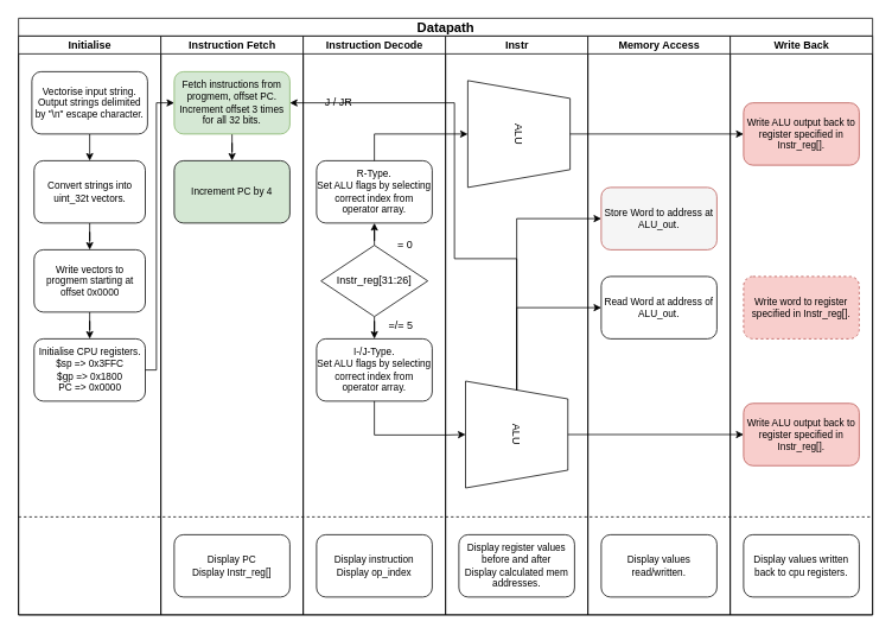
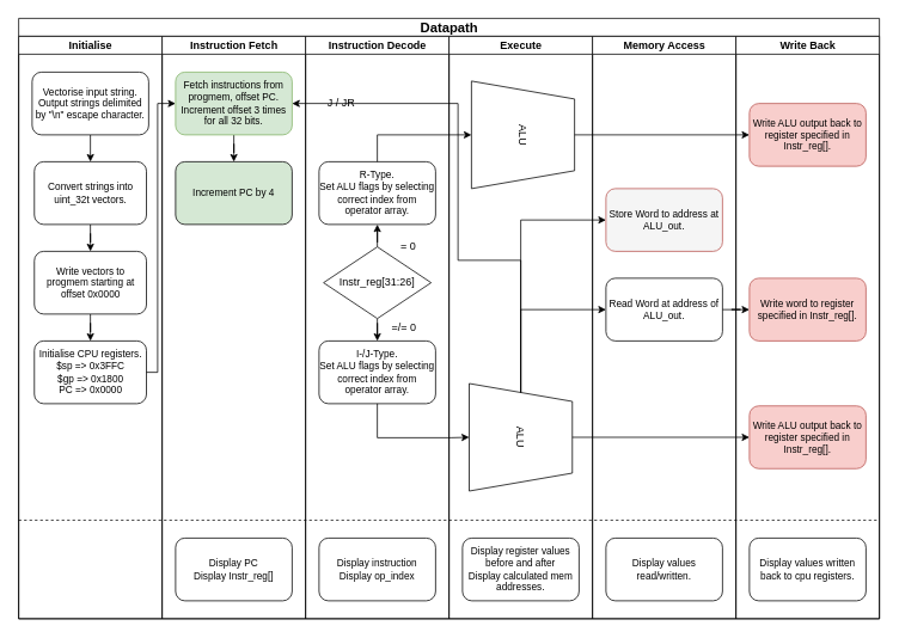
  <mxCell id="0" />
  <mxCell id="1" parent="0" />
  <mxCell id="2" value="&lt;font style=&quot;font-size: 15px;&quot; face=&quot;Helvetica&quot;&gt;Datapath&lt;/font&gt;" style="swimlane;html=1;childLayout=stackLayout;startSize=20;rounded=0;shadow=0;labelBackgroundColor=none;strokeWidth=1;fontFamily=Verdana;fontSize=8;align=center;" parent="1" vertex="1"><mxGeometry x="20" y="20" width="960" height="670" as="geometry" /></mxCell>
  <mxCell id="3" value="Initialise" style="swimlane;html=1;startSize=20;" parent="2" vertex="1"><mxGeometry y="20" width="160" height="650" as="geometry" /></mxCell>
  <mxCell id="4" style="edgeStyle=orthogonalEdgeStyle;rounded=0;orthogonalLoop=1;jettySize=auto;html=1;exitX=0.5;exitY=1;exitDx=0;exitDy=0;entryX=0.5;entryY=0;entryDx=0;entryDy=0;" edge="1" parent="3" source="5" target="7"><mxGeometry relative="1" as="geometry" /></mxCell>
  <mxCell id="5" value="&lt;div style=&quot;font-size: 11px;&quot;&gt;&lt;font style=&quot;font-size: 11px;&quot; face=&quot;Helvetica&quot;&gt;Vectorise input string.&lt;/font&gt;&lt;/div&gt;&lt;div style=&quot;font-size: 11px;&quot;&gt;&lt;font style=&quot;font-size: 11px;&quot; face=&quot;Helvetica&quot;&gt;Output strings delimited&lt;/font&gt;&lt;/div&gt;&lt;div style=&quot;font-size: 11px;&quot;&gt;&lt;font style=&quot;font-size: 11px;&quot; face=&quot;Helvetica&quot;&gt;&lt;font style=&quot;font-size: 11px;&quot;&gt;by &quot;\n&quot; escape character.&lt;/font&gt;&lt;/font&gt;&lt;font style=&quot;font-size: 11px;&quot; face=&quot;Helvetica&quot;&gt;&lt;br&gt;&lt;/font&gt;&lt;/div&gt;" style="rounded=1;whiteSpace=wrap;html=1;shadow=0;labelBackgroundColor=none;strokeWidth=1;fontFamily=Verdana;fontSize=8;align=center;" parent="3" vertex="1"><mxGeometry x="15" y="40" width="130" height="70" as="geometry" /></mxCell>
  <mxCell id="6" style="edgeStyle=orthogonalEdgeStyle;rounded=0;orthogonalLoop=1;jettySize=auto;html=1;entryX=0.5;entryY=0;entryDx=0;entryDy=0;" edge="1" parent="3" source="7" target="9"><mxGeometry relative="1" as="geometry" /></mxCell>
  <mxCell id="7" value="&lt;div style=&quot;font-size: 11px;&quot;&gt;&lt;font style=&quot;font-size: 11px;&quot; face=&quot;Helvetica&quot;&gt;Convert strings into uint_32t vectors.&lt;br&gt;&lt;/font&gt;&lt;/div&gt;" style="rounded=1;whiteSpace=wrap;html=1;shadow=0;labelBackgroundColor=none;strokeWidth=1;fontFamily=Verdana;fontSize=8;align=center;" vertex="1" parent="3"><mxGeometry x="17.5" y="140" width="125" height="70" as="geometry" /></mxCell>
  <mxCell id="8" style="edgeStyle=orthogonalEdgeStyle;rounded=0;orthogonalLoop=1;jettySize=auto;html=1;entryX=0.5;entryY=0;entryDx=0;entryDy=0;" edge="1" parent="3" source="9" target="10"><mxGeometry relative="1" as="geometry" /></mxCell>
  <mxCell id="9" value="&lt;div style=&quot;font-size: 11px;&quot;&gt;&lt;font style=&quot;font-size: 11px;&quot; face=&quot;Helvetica&quot;&gt;Write vectors to progmem starting at offset 0x0000&lt;br&gt;&lt;/font&gt;&lt;/div&gt;" style="rounded=1;whiteSpace=wrap;html=1;shadow=0;labelBackgroundColor=none;strokeWidth=1;fontFamily=Verdana;fontSize=8;align=center;" vertex="1" parent="3"><mxGeometry x="17.5" y="240" width="125" height="70" as="geometry" /></mxCell>
  <mxCell id="10" value="&lt;div style=&quot;font-size: 11px;&quot;&gt;&lt;font style=&quot;font-size: 11px;&quot; face=&quot;Helvetica&quot;&gt;Initialise CPU registers.&lt;/font&gt;&lt;/div&gt;&lt;div style=&quot;font-size: 11px;&quot;&gt;&lt;font style=&quot;font-size: 11px;&quot; face=&quot;Helvetica&quot;&gt;$sp =&amp;gt; 0x3FFC&lt;/font&gt;&lt;/div&gt;&lt;div style=&quot;font-size: 11px;&quot;&gt;&lt;font style=&quot;font-size: 11px;&quot; face=&quot;Helvetica&quot;&gt;$gp =&amp;gt; 0x1800&lt;/font&gt;&lt;/div&gt;&lt;div style=&quot;font-size: 11px;&quot;&gt;&lt;font style=&quot;font-size: 11px;&quot; face=&quot;Helvetica&quot;&gt;PC =&amp;gt; 0x0000&lt;br&gt;&lt;/font&gt;&lt;/div&gt;" style="rounded=1;whiteSpace=wrap;html=1;shadow=0;labelBackgroundColor=none;strokeWidth=1;fontFamily=Verdana;fontSize=8;align=center;" vertex="1" parent="3"><mxGeometry x="17.5" y="340" width="125" height="70" as="geometry" /></mxCell>
  <mxCell id="11" value="Instruction Fetch" style="swimlane;html=1;startSize=20;" parent="2" vertex="1"><mxGeometry x="160" y="20" width="160" height="650" as="geometry" /></mxCell>
  <mxCell id="12" style="edgeStyle=orthogonalEdgeStyle;rounded=0;orthogonalLoop=1;jettySize=auto;html=1;entryX=0.5;entryY=0;entryDx=0;entryDy=0;" edge="1" parent="11" source="13" target="14"><mxGeometry relative="1" as="geometry" /></mxCell>
  <mxCell id="13" value="&lt;div style=&quot;font-size: 11px;&quot;&gt;&lt;font style=&quot;font-size: 11px;&quot; face=&quot;Helvetica&quot;&gt;Fetch instructions from progmem, offset PC.&lt;/font&gt;&lt;/div&gt;&lt;div style=&quot;font-size: 11px;&quot;&gt;&lt;font style=&quot;font-size: 11px;&quot; face=&quot;Helvetica&quot;&gt;Increment offset 3 times for all 32 bits.&lt;br&gt;&lt;/font&gt;&lt;/div&gt;" style="rounded=1;whiteSpace=wrap;html=1;shadow=0;labelBackgroundColor=none;strokeWidth=1;fontFamily=Verdana;fontSize=8;align=center;fillColor=#d5e8d4;strokeColor=#82b366;" vertex="1" parent="11"><mxGeometry x="15" y="40" width="130" height="70" as="geometry" /></mxCell>
  <mxCell id="14" value="&lt;div style=&quot;font-size: 11px;&quot;&gt;&lt;font style=&quot;font-size: 11px;&quot; face=&quot;Helvetica&quot;&gt;Increment PC by 4&lt;br&gt;&lt;/font&gt;&lt;/div&gt;" style="rounded=1;whiteSpace=wrap;html=1;shadow=0;labelBackgroundColor=none;strokeWidth=1;fontFamily=Verdana;fontSize=8;align=center;fillColor=#d5e8d4;" vertex="1" parent="11"><mxGeometry x="15" y="140" width="130" height="70" as="geometry" /></mxCell>
  <mxCell id="15" value="&lt;div style=&quot;font-size: 11px;&quot;&gt;&lt;font style=&quot;font-size: 11px;&quot; face=&quot;Helvetica&quot;&gt;Display PC&lt;br&gt;&lt;/font&gt;&lt;/div&gt;&lt;div style=&quot;font-size: 11px;&quot;&gt;&lt;font style=&quot;font-size: 11px;&quot; face=&quot;Helvetica&quot;&gt;Display Instr_reg[]&lt;br&gt;&lt;/font&gt;&lt;/div&gt;" style="rounded=1;whiteSpace=wrap;html=1;shadow=0;labelBackgroundColor=none;strokeWidth=1;fontFamily=Verdana;fontSize=8;align=center;" vertex="1" parent="11"><mxGeometry x="15" y="560" width="130" height="70" as="geometry" /></mxCell>
  <mxCell id="16" value="Instruction Decode" style="swimlane;html=1;startSize=20;" parent="2" vertex="1"><mxGeometry x="320" y="20" width="160" height="650" as="geometry" /></mxCell>
  <mxCell id="17" style="edgeStyle=orthogonalEdgeStyle;rounded=0;orthogonalLoop=1;jettySize=auto;html=1;" edge="1" parent="16" source="19" target="20"><mxGeometry relative="1" as="geometry" /></mxCell>
  <mxCell id="18" style="edgeStyle=orthogonalEdgeStyle;rounded=0;orthogonalLoop=1;jettySize=auto;html=1;" edge="1" parent="16" source="19" target="21"><mxGeometry relative="1" as="geometry" /></mxCell>
  <mxCell id="19" value="Instr_reg[31:26]" style="rhombus;whiteSpace=wrap;html=1;" vertex="1" parent="16"><mxGeometry x="20" y="235" width="120" height="80" as="geometry" /></mxCell>
  <mxCell id="20" value="&lt;div style=&quot;font-size: 11px;&quot;&gt;&lt;font style=&quot;font-size: 11px;&quot; face=&quot;Helvetica&quot;&gt;R-Type.&lt;/font&gt;&lt;/div&gt;&lt;div style=&quot;font-size: 11px;&quot;&gt;&lt;font style=&quot;font-size: 11px;&quot; face=&quot;Helvetica&quot;&gt;Set ALU flags by selecting correct index from operator array.&lt;br&gt;&lt;/font&gt;&lt;/div&gt;" style="rounded=1;whiteSpace=wrap;html=1;shadow=0;labelBackgroundColor=none;strokeWidth=1;fontFamily=Verdana;fontSize=8;align=center;" vertex="1" parent="16"><mxGeometry x="15" y="140" width="130" height="70" as="geometry" /></mxCell>
  <mxCell id="21" value="&lt;div style=&quot;font-size: 11px;&quot;&gt;&lt;font style=&quot;font-size: 11px;&quot; face=&quot;Helvetica&quot;&gt;I-/J-Type.&lt;/font&gt;&lt;/div&gt;&lt;div style=&quot;font-size: 11px;&quot;&gt;&lt;font style=&quot;font-size: 11px;&quot; face=&quot;Helvetica&quot;&gt;Set ALU flags by selecting correct index from operator array.&lt;br&gt;&lt;/font&gt;&lt;/div&gt;" style="rounded=1;whiteSpace=wrap;html=1;shadow=0;labelBackgroundColor=none;strokeWidth=1;fontFamily=Verdana;fontSize=8;align=center;" vertex="1" parent="16"><mxGeometry x="15" y="340" width="130" height="70" as="geometry" /></mxCell>
  <mxCell id="22" value="&lt;div style=&quot;font-size: 11px;&quot;&gt;&lt;font style=&quot;font-size: 11px;&quot; face=&quot;Helvetica&quot;&gt;Display instruction&lt;br&gt;&lt;/font&gt;&lt;/div&gt;&lt;div style=&quot;font-size: 11px;&quot;&gt;&lt;font style=&quot;font-size: 11px;&quot; face=&quot;Helvetica&quot;&gt;Display op_index&lt;br&gt;&lt;/font&gt;&lt;/div&gt;" style="rounded=1;whiteSpace=wrap;html=1;shadow=0;labelBackgroundColor=none;strokeWidth=1;fontFamily=Verdana;fontSize=8;align=center;" vertex="1" parent="16"><mxGeometry x="15" y="560" width="130" height="70" as="geometry" /></mxCell>
- <mxCell id="23" value="=/= 5" style="text;html=1;strokeColor=none;fillColor=none;align=center;verticalAlign=middle;whiteSpace=wrap;rounded=0;" vertex="1" parent="16"><mxGeometry x="80" y="310" width="60" height="30" as="geometry" /></mxCell>
+ <mxCell id="23" value="=/= 0" style="text;html=1;strokeColor=none;fillColor=none;align=center;verticalAlign=middle;whiteSpace=wrap;rounded=0;" vertex="1" parent="16"><mxGeometry x="80" y="310" width="60" height="30" as="geometry" /></mxCell>
  <mxCell id="24" value="= 0" style="text;html=1;strokeColor=none;fillColor=none;align=center;verticalAlign=middle;whiteSpace=wrap;rounded=0;" vertex="1" parent="16"><mxGeometry x="85" y="220" width="60" height="30" as="geometry" /></mxCell>
  <mxCell id="25" value="J / JR" style="text;html=1;strokeColor=none;fillColor=none;align=center;verticalAlign=middle;whiteSpace=wrap;rounded=0;" vertex="1" parent="16"><mxGeometry x="10" y="60" width="60" height="30" as="geometry" /></mxCell>
- <mxCell id="26" value="Instr" style="swimlane;html=1;startSize=20;" parent="2" vertex="1"><mxGeometry x="480" y="20" width="160" height="650" as="geometry" /></mxCell>
+ <mxCell id="26" value="Execute" style="swimlane;html=1;startSize=20;" parent="2" vertex="1"><mxGeometry x="480" y="20" width="160" height="650" as="geometry" /></mxCell>
  <mxCell id="27" value="ALU" style="shape=trapezoid;perimeter=trapezoidPerimeter;whiteSpace=wrap;html=1;fixedSize=1;rotation=90;" vertex="1" parent="26"><mxGeometry x="22.5" y="52.5" width="120" height="115" as="geometry" /></mxCell>
  <mxCell id="28" value="ALU" style="shape=trapezoid;perimeter=trapezoidPerimeter;whiteSpace=wrap;html=1;fixedSize=1;rotation=90;" vertex="1" parent="26"><mxGeometry x="20" y="390" width="120" height="115" as="geometry" /></mxCell>
  <mxCell id="29" value="&lt;div style=&quot;font-size: 11px;&quot;&gt;&lt;font style=&quot;font-size: 11px;&quot; face=&quot;Helvetica&quot;&gt;Display register values before and after&lt;/font&gt;&lt;/div&gt;&lt;div style=&quot;font-size: 11px;&quot;&gt;&lt;font style=&quot;font-size: 11px;&quot; face=&quot;Helvetica&quot;&gt;Display calculated mem addresses.&lt;br&gt;&lt;/font&gt;&lt;/div&gt;" style="rounded=1;whiteSpace=wrap;html=1;shadow=0;labelBackgroundColor=none;strokeWidth=1;fontFamily=Verdana;fontSize=8;align=center;" vertex="1" parent="26"><mxGeometry x="15" y="560" width="130" height="70" as="geometry" /></mxCell>
  <mxCell id="30" value="Memory Access" style="swimlane;html=1;startSize=20;" parent="2" vertex="1"><mxGeometry x="640" y="20" width="160" height="650" as="geometry" /></mxCell>
  <mxCell id="31" value="&lt;div style=&quot;font-size: 11px;&quot;&gt;&lt;font style=&quot;font-size: 11px;&quot; face=&quot;Helvetica&quot;&gt;Store Word to address at ALU_out.&lt;br&gt;&lt;/font&gt;&lt;/div&gt;" style="rounded=1;whiteSpace=wrap;html=1;shadow=0;labelBackgroundColor=none;strokeWidth=1;fontFamily=Verdana;fontSize=8;align=center;fillColor=#f5f5f5;strokeColor=#b85450;" vertex="1" parent="30"><mxGeometry x="15" y="170" width="130" height="70" as="geometry" /></mxCell>
  <mxCell id="32" value="&lt;div style=&quot;font-size: 11px;&quot;&gt;&lt;font style=&quot;font-size: 11px;&quot; face=&quot;Helvetica&quot;&gt;Read Word at address of ALU_out.&lt;br&gt;&lt;/font&gt;&lt;/div&gt;" style="rounded=1;whiteSpace=wrap;html=1;shadow=0;labelBackgroundColor=none;strokeWidth=1;fontFamily=Verdana;fontSize=8;align=center;" vertex="1" parent="30"><mxGeometry x="15" y="270" width="130" height="70" as="geometry" /></mxCell>
  <mxCell id="33" value="&lt;div style=&quot;font-size: 11px;&quot;&gt;&lt;font style=&quot;font-size: 11px;&quot; face=&quot;Helvetica&quot;&gt;Display values read/written.&lt;br&gt;&lt;/font&gt;&lt;/div&gt;" style="rounded=1;whiteSpace=wrap;html=1;shadow=0;labelBackgroundColor=none;strokeWidth=1;fontFamily=Verdana;fontSize=8;align=center;" vertex="1" parent="30"><mxGeometry x="15" y="560" width="130" height="70" as="geometry" /></mxCell>
  <mxCell id="34" value="Write Back" style="swimlane;html=1;startSize=20;" parent="2" vertex="1"><mxGeometry x="800" y="20" width="160" height="650" as="geometry" /></mxCell>
  <mxCell id="35" value="&lt;div style=&quot;font-size: 11px;&quot;&gt;&lt;font style=&quot;font-size: 11px;&quot; face=&quot;Helvetica&quot;&gt;Write ALU output back to&lt;/font&gt;&lt;/div&gt;&lt;div style=&quot;font-size: 11px;&quot;&gt;&lt;font style=&quot;font-size: 11px;&quot; face=&quot;Helvetica&quot;&gt;register specified in Instr_reg[].&lt;br&gt;&lt;/font&gt;&lt;/div&gt;" style="rounded=1;whiteSpace=wrap;html=1;shadow=0;labelBackgroundColor=none;strokeWidth=1;fontFamily=Verdana;fontSize=8;align=center;fillColor=#f8cecc;strokeColor=#b85450;" vertex="1" parent="34"><mxGeometry x="15" y="75" width="130" height="70" as="geometry" /></mxCell>
- <mxCell id="36" value="&lt;div style=&quot;font-size: 11px;&quot;&gt;&lt;font style=&quot;font-size: 11px;&quot; face=&quot;Helvetica&quot;&gt;Write word to register specified in Instr_reg[].&lt;br&gt;&lt;/font&gt;&lt;/div&gt;" style="rounded=1;whiteSpace=wrap;html=1;shadow=0;labelBackgroundColor=none;strokeWidth=1;fontFamily=Verdana;fontSize=8;align=center;fillColor=#f8cecc;strokeColor=#b85450;dashed=1;" vertex="1" parent="34"><mxGeometry x="15" y="270" width="130" height="70" as="geometry" /></mxCell>
+ <mxCell id="36" value="&lt;div style=&quot;font-size: 11px;&quot;&gt;&lt;font style=&quot;font-size: 11px;&quot; face=&quot;Helvetica&quot;&gt;Write word to register specified in Instr_reg[].&lt;br&gt;&lt;/font&gt;&lt;/div&gt;" style="rounded=1;whiteSpace=wrap;html=1;shadow=0;labelBackgroundColor=none;strokeWidth=1;fontFamily=Verdana;fontSize=8;align=center;fillColor=#f8cecc;strokeColor=#b85450;" vertex="1" parent="34"><mxGeometry x="15" y="270" width="130" height="70" as="geometry" /></mxCell>
  <mxCell id="37" value="&lt;div style=&quot;font-size: 11px;&quot;&gt;&lt;font style=&quot;font-size: 11px;&quot; face=&quot;Helvetica&quot;&gt;Write ALU output back to&lt;/font&gt;&lt;/div&gt;&lt;div style=&quot;font-size: 11px;&quot;&gt;&lt;font style=&quot;font-size: 11px;&quot; face=&quot;Helvetica&quot;&gt;register specified in Instr_reg[].&lt;br&gt;&lt;/font&gt;&lt;/div&gt;" style="rounded=1;whiteSpace=wrap;html=1;shadow=0;labelBackgroundColor=none;strokeWidth=1;fontFamily=Verdana;fontSize=8;align=center;fillColor=#f8cecc;strokeColor=#b85450;" vertex="1" parent="34"><mxGeometry x="15" y="412.5" width="130" height="70" as="geometry" /></mxCell>
  <mxCell id="38" value="&lt;div style=&quot;font-size: 11px;&quot;&gt;&lt;font style=&quot;font-size: 11px;&quot; face=&quot;Helvetica&quot;&gt;Display values written back to cpu registers.&lt;br&gt;&lt;/font&gt;&lt;/div&gt;" style="rounded=1;whiteSpace=wrap;html=1;shadow=0;labelBackgroundColor=none;strokeWidth=1;fontFamily=Verdana;fontSize=8;align=center;" vertex="1" parent="34"><mxGeometry x="15" y="560" width="130" height="70" as="geometry" /></mxCell>
  <mxCell id="39" style="edgeStyle=orthogonalEdgeStyle;rounded=0;orthogonalLoop=1;jettySize=auto;html=1;entryX=0;entryY=0.5;entryDx=0;entryDy=0;" edge="1" parent="2" source="10" target="13"><mxGeometry relative="1" as="geometry"><Array as="points"><mxPoint x="155" y="395" /><mxPoint x="155" y="95" /></Array></mxGeometry></mxCell>
  <mxCell id="40" style="edgeStyle=orthogonalEdgeStyle;rounded=0;orthogonalLoop=1;jettySize=auto;html=1;" edge="1" parent="2" source="27" target="35"><mxGeometry relative="1" as="geometry" /></mxCell>
  <mxCell id="41" style="edgeStyle=orthogonalEdgeStyle;rounded=0;orthogonalLoop=1;jettySize=auto;html=1;" edge="1" parent="2" source="20" target="27"><mxGeometry relative="1" as="geometry"><Array as="points"><mxPoint x="400" y="130" /></Array></mxGeometry></mxCell>
  <mxCell id="42" style="edgeStyle=orthogonalEdgeStyle;rounded=0;orthogonalLoop=1;jettySize=auto;html=1;entryX=0.5;entryY=1;entryDx=0;entryDy=0;" edge="1" parent="2" source="21" target="28"><mxGeometry relative="1" as="geometry"><Array as="points"><mxPoint x="400" y="468" /><mxPoint x="482" y="468" /></Array></mxGeometry></mxCell>
  <mxCell id="43" style="edgeStyle=orthogonalEdgeStyle;rounded=0;orthogonalLoop=1;jettySize=auto;html=1;entryX=0;entryY=0.5;entryDx=0;entryDy=0;" edge="1" parent="2" source="28" target="31"><mxGeometry relative="1" as="geometry"><Array as="points"><mxPoint x="560" y="225" /></Array></mxGeometry></mxCell>
  <mxCell id="44" style="edgeStyle=orthogonalEdgeStyle;rounded=0;orthogonalLoop=1;jettySize=auto;html=1;entryX=0;entryY=0.5;entryDx=0;entryDy=0;" edge="1" parent="2" source="28" target="32"><mxGeometry relative="1" as="geometry"><Array as="points"><mxPoint x="560" y="325" /></Array></mxGeometry></mxCell>
+ <mxCell id="45" style="edgeStyle=orthogonalEdgeStyle;rounded=0;orthogonalLoop=1;jettySize=auto;html=1;" edge="1" parent="2" source="32" target="36"><mxGeometry relative="1" as="geometry" /></mxCell>
  <mxCell id="46" style="edgeStyle=orthogonalEdgeStyle;rounded=0;orthogonalLoop=1;jettySize=auto;html=1;entryX=1;entryY=0.5;entryDx=0;entryDy=0;" edge="1" parent="2" source="28" target="13"><mxGeometry relative="1" as="geometry"><Array as="points"><mxPoint x="560" y="270" /><mxPoint x="490" y="270" /><mxPoint x="490" y="95" /></Array></mxGeometry></mxCell>
  <mxCell id="47" style="edgeStyle=orthogonalEdgeStyle;rounded=0;orthogonalLoop=1;jettySize=auto;html=1;" edge="1" parent="2" source="28" target="37"><mxGeometry relative="1" as="geometry" /></mxCell>
  <mxCell id="48" value="" style="endArrow=none;dashed=1;html=1;rounded=0;" edge="1" parent="1"><mxGeometry width="50" height="50" relative="1" as="geometry"><mxPoint x="20" y="580" as="sourcePoint" /><mxPoint x="980" y="580" as="targetPoint" /></mxGeometry></mxCell>
